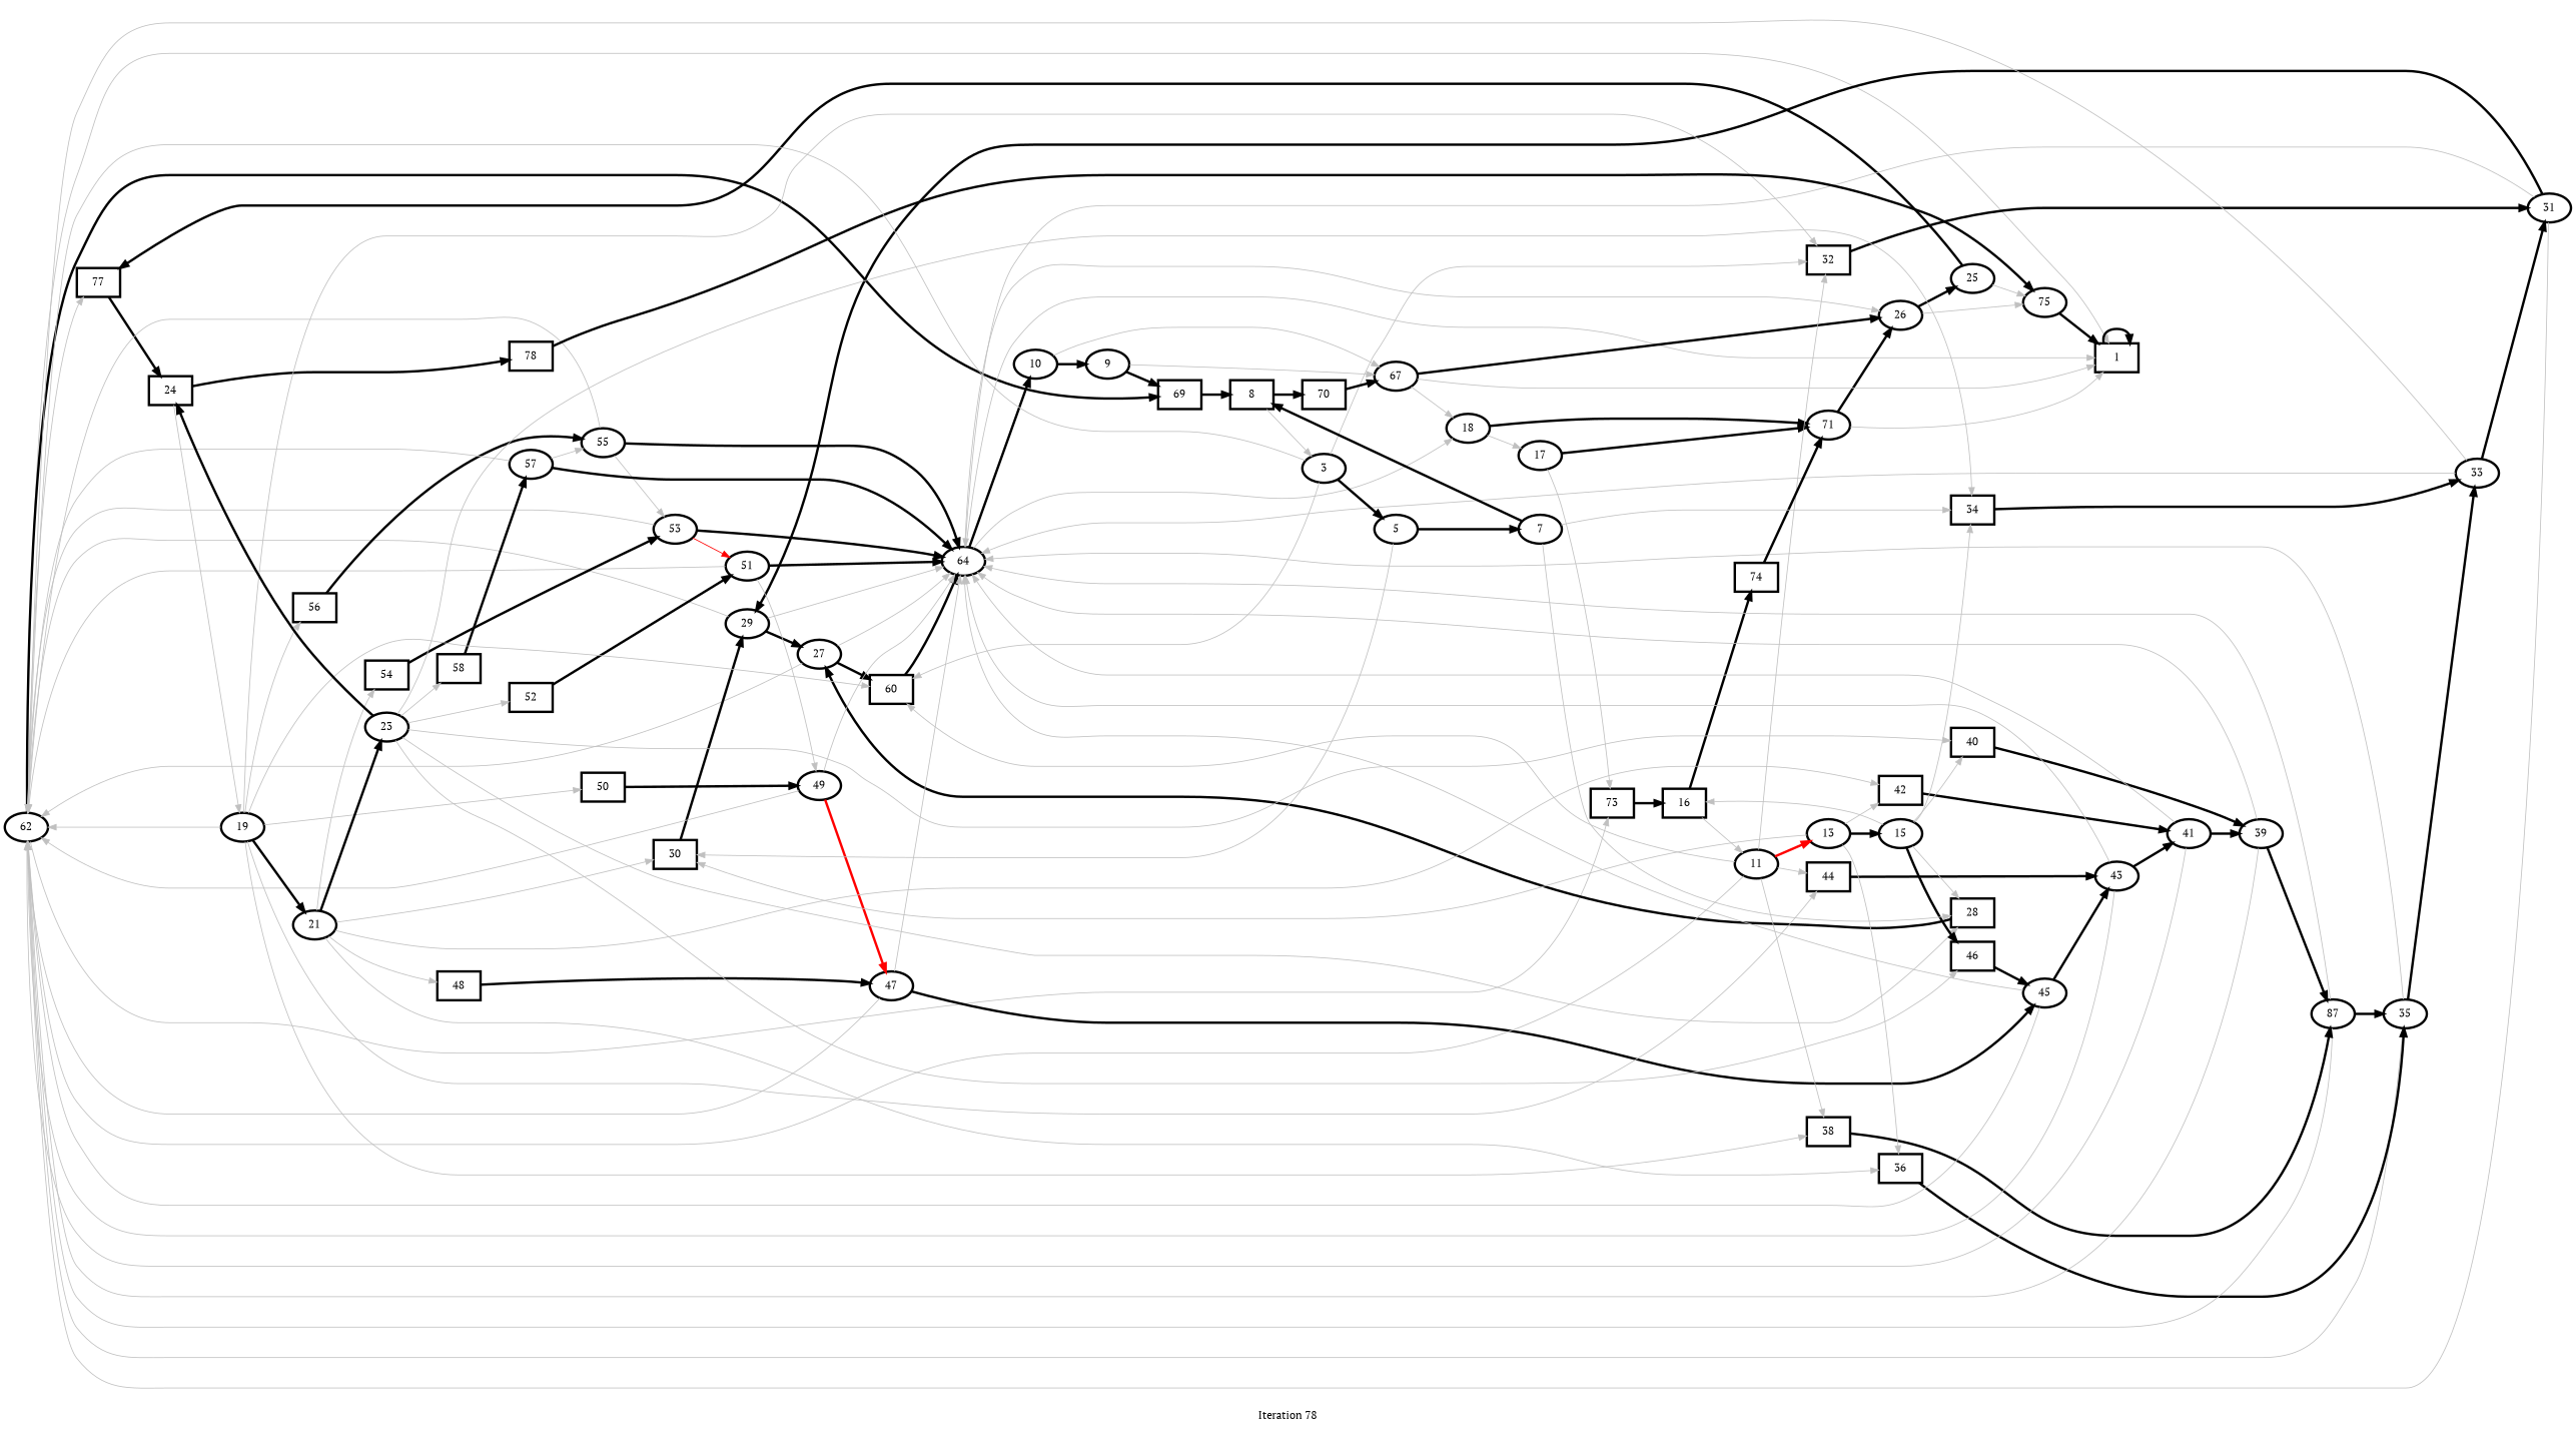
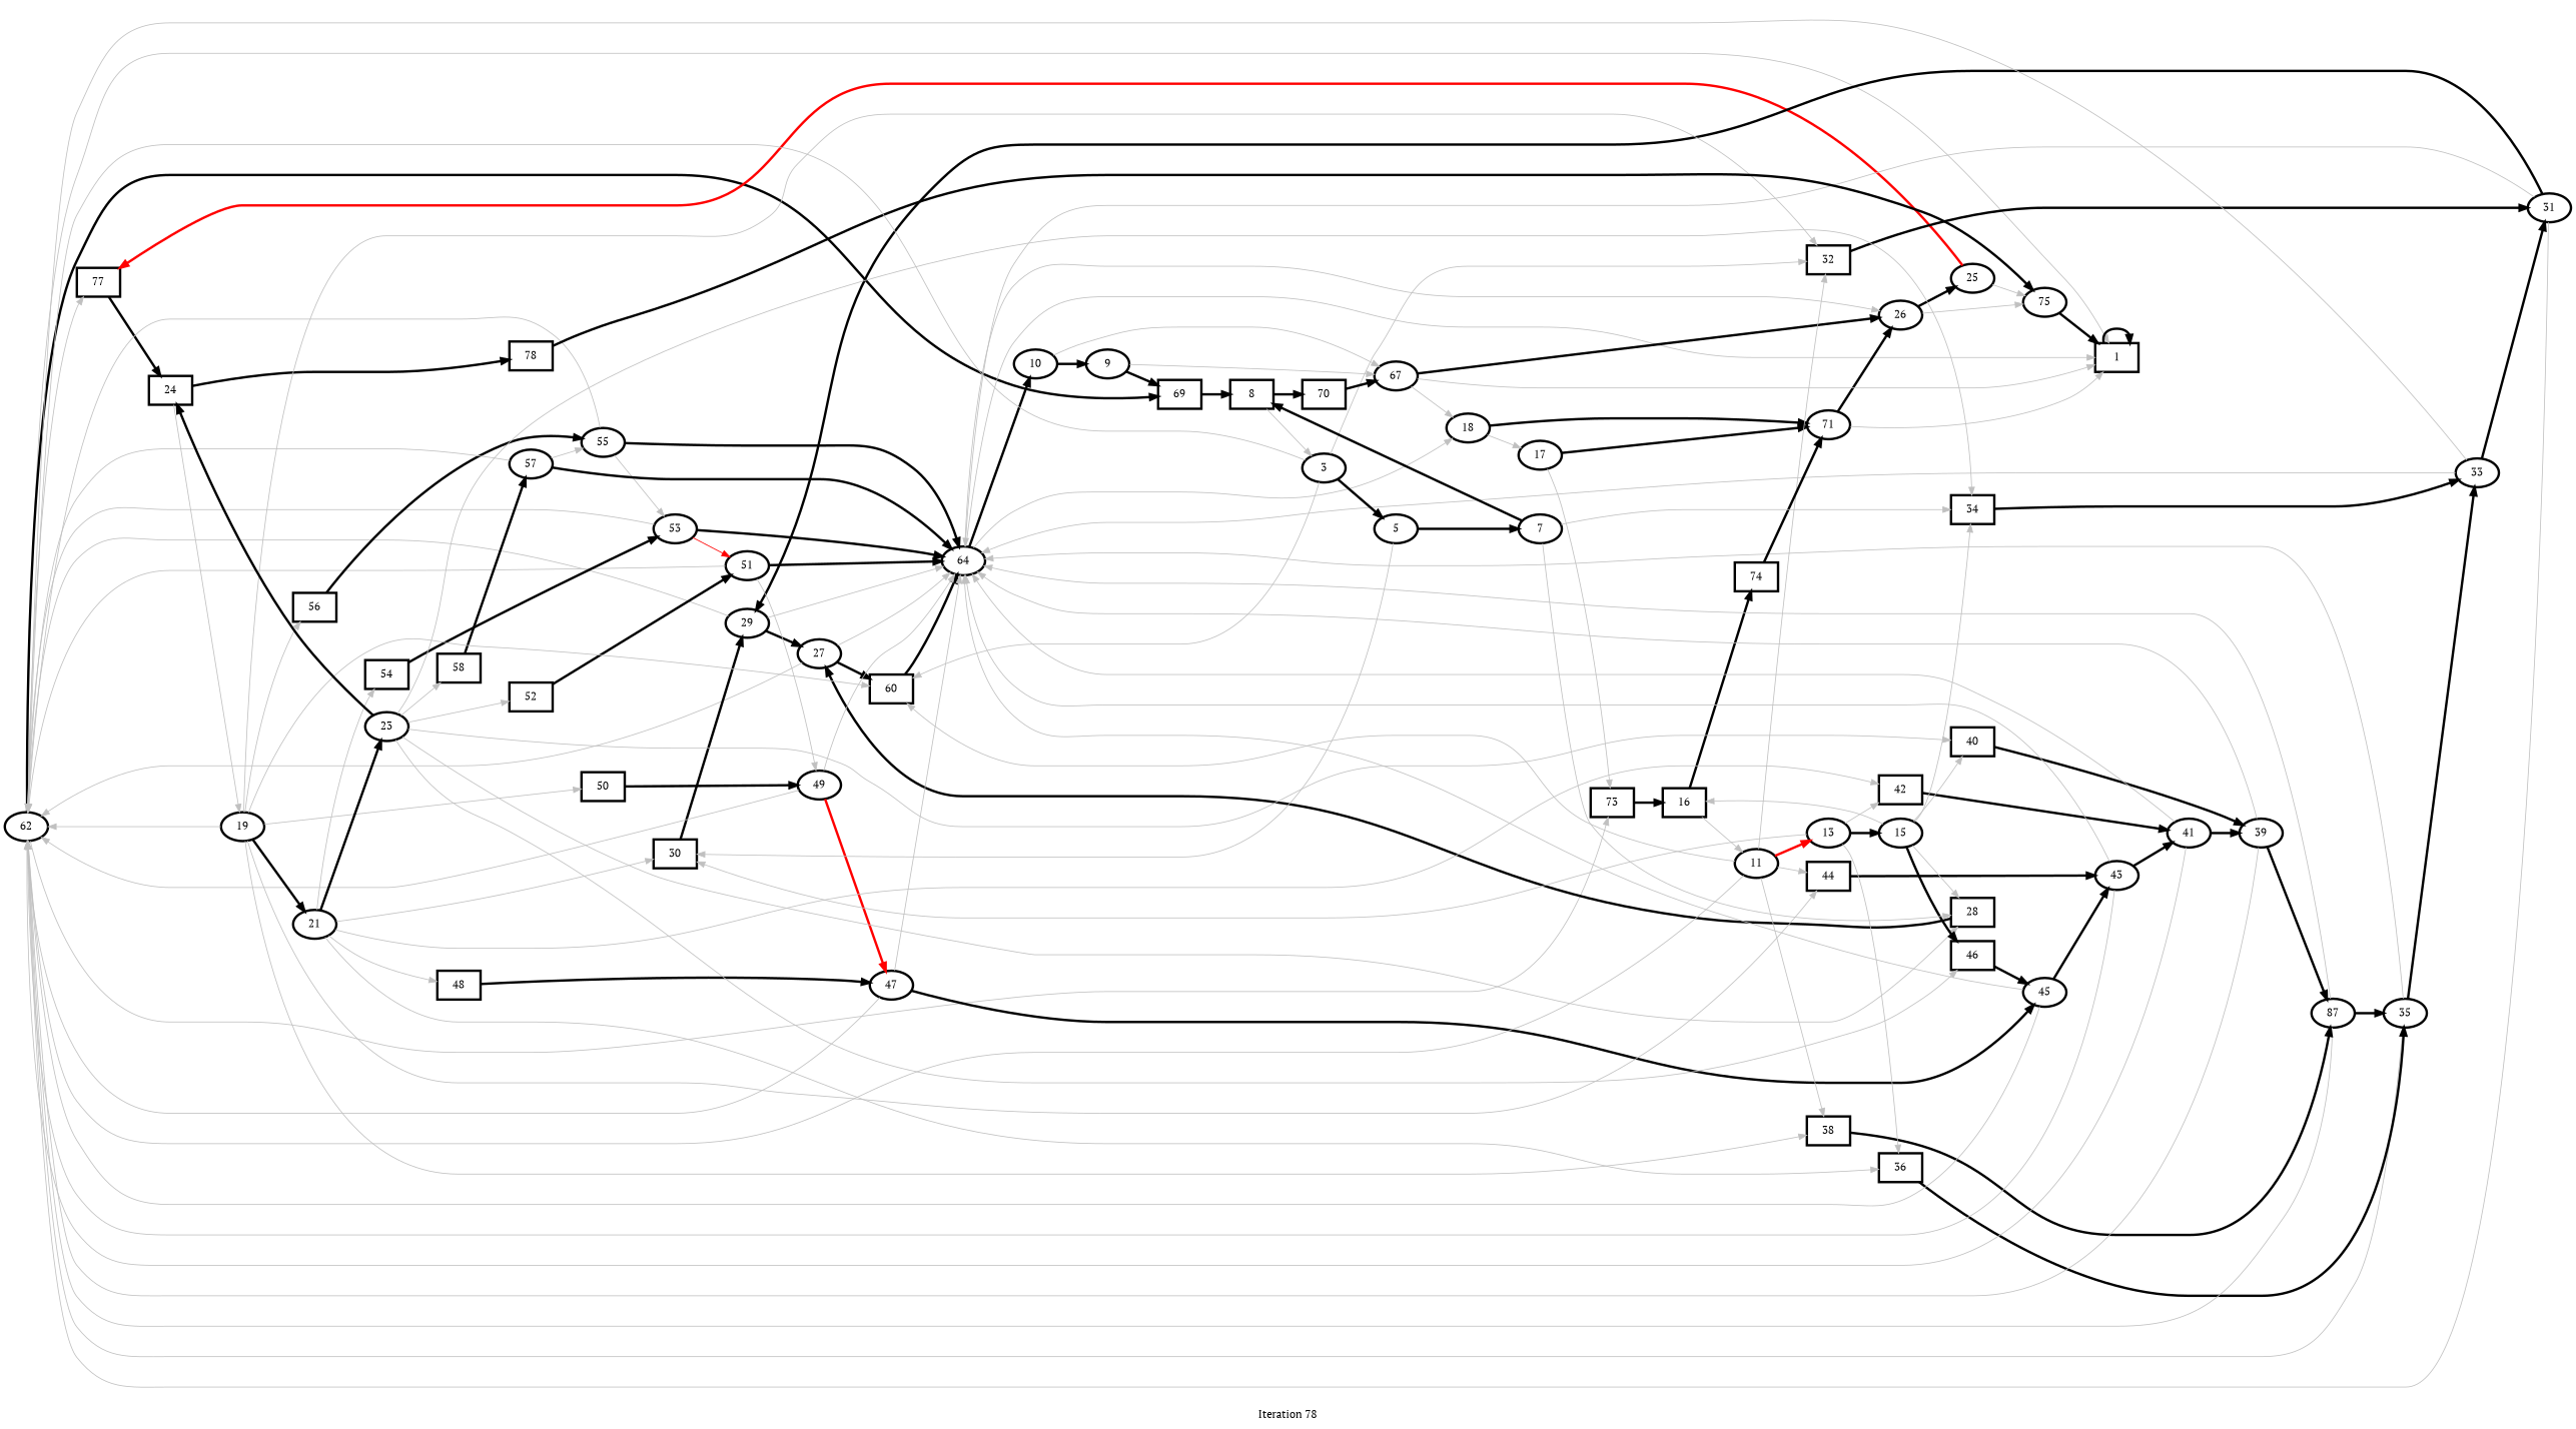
  digraph {
    fontname="PT Serif"
    label="Iteration 78"
    rankdir=LR
    node [fontname="PT Serif" penwidth=3]
    edge [color=grey fontname="PT Serif" penwidth=1]
    n1 [label=62]
    n2 [label=1 shape=rectangle]
    n3 [label=77 shape=rectangle]
    n4 [label=73 shape=rectangle]
    n5 [label=69 shape=rectangle]
    n6 [label=24 shape=rectangle]
    n7 [label=16 shape=rectangle]
    n8 [label=8 shape=rectangle]
    n9 [label=64]
    n10 [label=26]
    n11 [label=18]
    n12 [label=10]
    n13 [label=25]
    n14 [label=75]
    n15 [label=17]
    n16 [label=71]
    n17 [label=9]
    n18 [label=67]
    n19 [label=60 shape=rectangle]
    n20 [label=27]
    n21 [label=28 shape=rectangle]
    n22 [label=29]
    n23 [label=30 shape=rectangle]
    n24 [label=31]
    n25 [label=32 shape=rectangle]
    n26 [label=33]
    n27 [label=34 shape=rectangle]
    n28 [label=35]
    n29 [label=36 shape=rectangle]
    n30 [label=87]
    n31 [label=38 shape=rectangle]
    n32 [label=39]
    n33 [label=40 shape=rectangle]
    n34 [label=41]
    n35 [label=42 shape=rectangle]
    n36 [label=43]
    n37 [label=44 shape=rectangle]
    n38 [label=45]
    n39 [label=46 shape=rectangle]
    n40 [label=47]
    n41 [label=48 shape=rectangle]
    n42 [label=49]
    n43 [label=50 shape=rectangle]
    n44 [label=51]
    n45 [label=52 shape=rectangle]
    n46 [label=53]
    n47 [label=54 shape=rectangle]
    n48 [label=55]
    n49 [label=56 shape=rectangle]
    n50 [label=57]
    n51 [label=58 shape=rectangle]
    n52 [label=19]
    n53 [label=21]
    n54 [label=23]
    n55 [label=78 shape=rectangle]
    n56 [label=11]
    n57 [label=13]
    n58 [label=15]
    n59 [label=74 shape=rectangle]
    n60 [label=3]
    n61 [label=5]
    n62 [label=7]
    n63 [label=70 shape=rectangle]
    n1 -> n2
    n1 -> n3
    n1 -> n4
    n1 -> n5 [color=black penwidth=3]
    n2 -> n2 [color=black penwidth=3]
    n3 -> n6 [color=black penwidth=3]
    n4 -> n7 [color=black penwidth=3]
    n5 -> n8 [color=black penwidth=3]
    n6 -> n52
    n6 -> n55 [color=black penwidth=3]
    n7 -> n56
    n7 -> n59 [color=black penwidth=3]
    n8 -> n60
    n8 -> n63 [color=black penwidth=3]
    n9 -> n2
    n9 -> n10
    n9 -> n11
    n9 -> n12 [color=black penwidth=3]
    n10 -> n13 [color=black penwidth=3]
    n10 -> n14
    n11 -> n15
    n11 -> n16 [color=black penwidth=3]
    n12 -> n17 [color=black penwidth=3]
    n12 -> n18
-   n13 -> n3 [color=black penwidth=3]
+   n13 -> n3 [color=red penwidth=3]
    n13 -> n14
    n14 -> n2 [color=black penwidth=3]
    n15 -> n4
    n15 -> n16 [color=black penwidth=3]
    n16 -> n2
    n16 -> n10 [color=black penwidth=3]
    n17 -> n5 [color=black penwidth=3]
    n17 -> n18
    n18 -> n2
    n18 -> n10 [color=black penwidth=3]
    n18 -> n11
    n19 -> n9 [color=black penwidth=3]
    n20 -> n1
    n20 -> n9
    n20 -> n19 [color=black penwidth=3]
    n21 -> n20 [color=black penwidth=3]
    n22 -> n1
    n22 -> n9
    n22 -> n20 [color=black penwidth=3]
    n23 -> n22 [color=black penwidth=3]
    n24 -> n1
    n24 -> n9
    n24 -> n22 [color=black penwidth=3]
    n25 -> n24 [color=black penwidth=3]
    n26 -> n1
    n26 -> n9
    n26 -> n24 [color=black penwidth=3]
    n27 -> n26 [color=black penwidth=3]
    n28 -> n1
    n28 -> n9
    n28 -> n26 [color=black penwidth=3]
    n29 -> n28 [color=black penwidth=3]
    n30 -> n1
    n30 -> n9
    n30 -> n28 [color=black penwidth=3]
    n31 -> n30 [color=black penwidth=3]
    n32 -> n1
    n32 -> n9
    n32 -> n30 [color=black penwidth=3]
    n33 -> n32 [color=black penwidth=3]
    n34 -> n1
    n34 -> n9
    n34 -> n32 [color=black penwidth=3]
    n35 -> n34 [color=black penwidth=3]
    n36 -> n1
    n36 -> n9
    n36 -> n34 [color=black penwidth=3]
    n37 -> n36 [color=black penwidth=3]
    n38 -> n1
    n38 -> n9
    n38 -> n36 [color=black penwidth=3]
    n39 -> n38 [color=black penwidth=3]
    n40 -> n1
    n40 -> n9
    n40 -> n38 [color=black penwidth=3]
    n41 -> n40 [color=black penwidth=3]
    n42 -> n1
    n42 -> n9
    n42 -> n40 [color=red penwidth=3]
    n43 -> n42 [color=black penwidth=3]
    n44 -> n1
    n44 -> n9 [color=black penwidth=3]
    n44 -> n42
    n45 -> n44 [color=black penwidth=3]
    n46 -> n1
    n46 -> n9 [color=black penwidth=3]
    n46 -> n44 [color=red]
    n47 -> n46 [color=black penwidth=3]
    n48 -> n1
    n48 -> n9 [color=black penwidth=3]
    n48 -> n46
    n49 -> n48 [color=black penwidth=3]
    n50 -> n1
    n50 -> n9 [color=black penwidth=3]
    n50 -> n48
    n51 -> n50 [color=black penwidth=3]
    n52 -> n1
    n52 -> n19
    n52 -> n25
    n52 -> n31
    n52 -> n37
    n52 -> n43
    n52 -> n49
    n52 -> n53 [color=black penwidth=3]
    n53 -> n23
    n53 -> n29
    n53 -> n35
    n53 -> n41
    n53 -> n47
    n53 -> n54 [color=black penwidth=3]
    n54 -> n6 [color=black penwidth=3]
    n54 -> n21
    n54 -> n27
    n54 -> n33
    n54 -> n39
    n54 -> n45
    n54 -> n51
    n55 -> n14 [color=black penwidth=3]
    n56 -> n1
    n56 -> n19
    n56 -> n25
    n56 -> n31
    n56 -> n37
    n56 -> n57 [color=red penwidth=3]
    n57 -> n23
    n57 -> n29
    n57 -> n35
    n57 -> n58 [color=black penwidth=3]
    n58 -> n7
    n58 -> n21
    n58 -> n27
    n58 -> n33
    n58 -> n39 [color=black penwidth=3]
    n59 -> n16 [color=black penwidth=3]
    n60 -> n1
    n60 -> n19
    n60 -> n25
    n60 -> n61 [color=black penwidth=3]
    n61 -> n23
    n61 -> n62 [color=black penwidth=3]
    n62 -> n8 [color=black penwidth=3]
    n62 -> n21
    n62 -> n27
    n63 -> n18 [color=black penwidth=3]
  }
